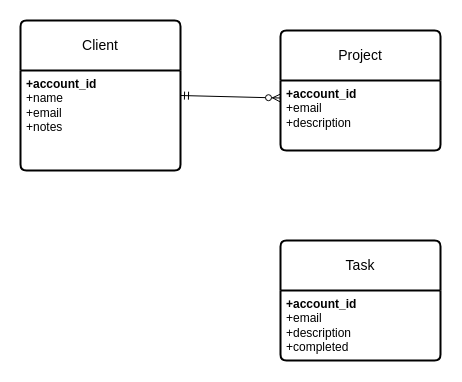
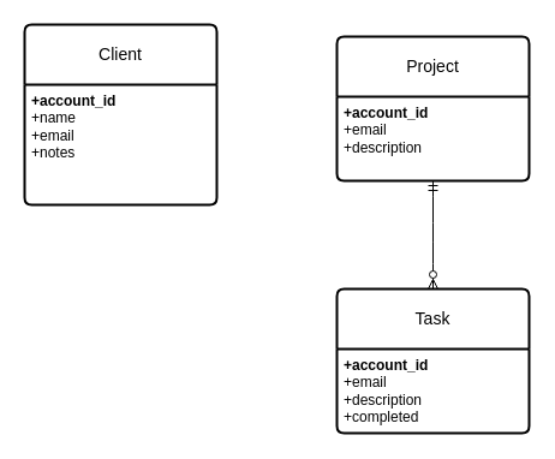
  <mxCell id="0" />
  <mxCell id="1" parent="0" />
  <mxCell id="2" value="Client" style="swimlane;childLayout=stackLayout;horizontal=1;startSize=50;horizontalStack=0;rounded=1;fontSize=14;fontStyle=0;strokeWidth=2;resizeParent=0;resizeLast=1;shadow=0;dashed=0;align=center;arcSize=4;whiteSpace=wrap;html=1;" parent="1" vertex="1"><mxGeometry x="20" y="20" width="160" height="150" as="geometry"><mxRectangle x="50" y="170" width="80" height="50" as="alternateBounds" /></mxGeometry></mxCell>
  <mxCell id="3" value="&lt;b&gt;+account_id&lt;/b&gt;&lt;br&gt;+name&lt;br&gt;+email&lt;br&gt;+notes" style="align=left;strokeColor=none;fillColor=none;spacingLeft=4;fontSize=12;verticalAlign=top;resizable=0;rotatable=0;part=1;html=1;" parent="2" vertex="1"><mxGeometry y="50" width="160" height="100" as="geometry" /></mxCell>
  <mxCell id="4" value="Project" style="swimlane;childLayout=stackLayout;horizontal=1;startSize=50;horizontalStack=0;rounded=1;fontSize=14;fontStyle=0;strokeWidth=2;resizeParent=0;resizeLast=1;shadow=0;dashed=0;align=center;arcSize=4;whiteSpace=wrap;html=1;" parent="1" vertex="1"><mxGeometry x="280" y="30" width="160" height="120" as="geometry" /></mxCell>
  <mxCell id="5" value="&lt;b&gt;+account_id&lt;/b&gt;&lt;br&gt;+email&lt;br&gt;+description" style="align=left;strokeColor=none;fillColor=none;spacingLeft=4;fontSize=12;verticalAlign=top;resizable=0;rotatable=0;part=1;html=1;" parent="4" vertex="1"><mxGeometry y="50" width="160" height="70" as="geometry" /></mxCell>
  <mxCell id="6" value="Task" style="swimlane;childLayout=stackLayout;horizontal=1;startSize=50;horizontalStack=0;rounded=1;fontSize=14;fontStyle=0;strokeWidth=2;resizeParent=0;resizeLast=1;shadow=0;dashed=0;align=center;arcSize=4;whiteSpace=wrap;html=1;" parent="1" vertex="1"><mxGeometry x="280" y="240" width="160" height="120" as="geometry" /></mxCell>
  <mxCell id="7" value="&lt;b&gt;+account_id&lt;/b&gt;&lt;br&gt;+email&lt;br&gt;+description&lt;br&gt;+completed" style="align=left;strokeColor=none;fillColor=none;spacingLeft=4;fontSize=12;verticalAlign=top;resizable=0;rotatable=0;part=1;html=1;" parent="6" vertex="1"><mxGeometry y="50" width="160" height="70" as="geometry" /></mxCell>
- <mxCell id="8" value="" style="fontSize=12;html=1;endArrow=ERzeroToMany;startArrow=ERmandOne;rounded=0;exitX=1;exitY=0.25;exitDx=0;exitDy=0;entryX=0;entryY=0.25;entryDx=0;entryDy=0;" parent="1" source="3" target="5" edge="1"><mxGeometry width="100" height="100" relative="1" as="geometry"><mxPoint x="150" y="260" as="sourcePoint" /><mxPoint x="250" y="160" as="targetPoint" /></mxGeometry></mxCell>
+ <mxCell id="9" value="" style="fontSize=12;html=1;endArrow=ERzeroToMany;startArrow=ERmandOne;rounded=0;exitX=0.5;exitY=1;exitDx=0;exitDy=0;entryX=0.5;entryY=0;entryDx=0;entryDy=0;edgeStyle=orthogonalEdgeStyle;curved=1;" parent="1" source="5" target="6" edge="1"><mxGeometry width="100" height="100" relative="1" as="geometry"><mxPoint x="350" y="210" as="sourcePoint" /><mxPoint x="450" y="110" as="targetPoint" /></mxGeometry></mxCell>
